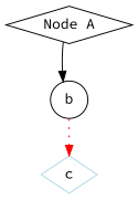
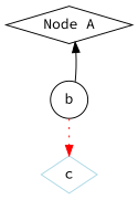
  digraph {
    fontname="Source Code Pro"
    node [fontname="Source Code Pro" shape=diamond]
    edge [fontname="Source Code Pro"]
    n1 [label="Node A"]
    b [shape=circle]
    c [color=lightblue]
-   n1 -> b
+   b -> n1
    b -> c [color=red style=dotted]
  }
